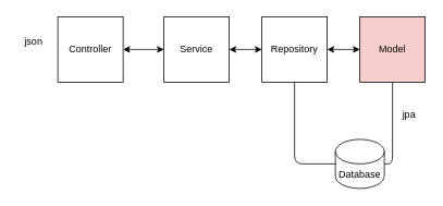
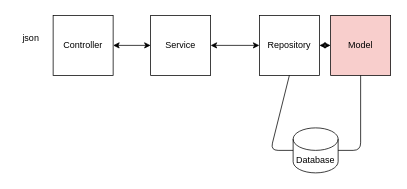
  <mxCell id="0" />
  <mxCell id="1" parent="0" />
  <mxCell id="2" value="Controller" style="whiteSpace=wrap;html=1;aspect=fixed;" vertex="1" parent="1"><mxGeometry x="70" y="20" width="80" height="80" as="geometry" /></mxCell>
  <mxCell id="3" value="Service" style="whiteSpace=wrap;html=1;aspect=fixed;" vertex="1" parent="1"><mxGeometry x="200" y="20" width="80" height="80" as="geometry" /></mxCell>
- <mxCell id="4" value="Repository" style="whiteSpace=wrap;html=1;aspect=fixed;" vertex="1" parent="1"><mxGeometry x="320" y="20" width="80" height="80" as="geometry" /></mxCell>
+ <mxCell id="4" value="Repository" style="whiteSpace=wrap;html=1;aspect=fixed;" vertex="1" parent="1"><mxGeometry x="345" y="20" width="80" height="80" as="geometry" /></mxCell>
  <mxCell id="5" value="Model" style="whiteSpace=wrap;html=1;aspect=fixed;fillColor=#f8cecc;" vertex="1" parent="1"><mxGeometry x="440" y="20" width="80" height="80" as="geometry" /></mxCell>
- <mxCell id="6" value="Database" style="shape=cylinder3;whiteSpace=wrap;html=1;boundedLbl=1;backgroundOutline=1;size=15;" vertex="1" parent="1"><mxGeometry x="410" y="170" width="60" height="60" as="geometry" /></mxCell>
+ <mxCell id="6" value="Database" style="shape=cylinder3;whiteSpace=wrap;html=1;boundedLbl=1;backgroundOutline=1;size=15;" vertex="1" parent="1"><mxGeometry x="390" y="170" width="60" height="60" as="geometry" /></mxCell>
  <mxCell id="7" value="" style="endArrow=none;html=1;entryX=0.5;entryY=1;entryDx=0;entryDy=0;exitX=0;exitY=0.5;exitDx=0;exitDy=0;exitPerimeter=0;" edge="1" parent="1" source="6" target="4"><mxGeometry width="50" height="50" relative="1" as="geometry"><mxPoint x="270" y="230" as="sourcePoint" /><mxPoint x="320" y="180" as="targetPoint" /><Array as="points"><mxPoint x="360" y="200" /></Array></mxGeometry></mxCell>
  <mxCell id="8" value="" style="endArrow=none;html=1;entryX=0.5;entryY=1;entryDx=0;entryDy=0;exitX=1;exitY=0.5;exitDx=0;exitDy=0;exitPerimeter=0;" edge="1" parent="1" source="6" target="5"><mxGeometry width="50" height="50" relative="1" as="geometry"><mxPoint x="270" y="230" as="sourcePoint" /><mxPoint x="320" y="180" as="targetPoint" /><Array as="points"><mxPoint x="480" y="200" /></Array></mxGeometry></mxCell>
  <mxCell id="9" value="" style="endArrow=classic;startArrow=classic;html=1;exitX=1;exitY=0.5;exitDx=0;exitDy=0;entryX=0;entryY=0.5;entryDx=0;entryDy=0;" edge="1" parent="1" source="2" target="3"><mxGeometry width="50" height="50" relative="1" as="geometry"><mxPoint x="270" y="230" as="sourcePoint" /><mxPoint x="320" y="180" as="targetPoint" /></mxGeometry></mxCell>
  <mxCell id="10" value="" style="endArrow=classic;startArrow=classic;html=1;exitX=1;exitY=0.5;exitDx=0;exitDy=0;entryX=0;entryY=0.5;entryDx=0;entryDy=0;" edge="1" parent="1" source="3" target="4"><mxGeometry width="50" height="50" relative="1" as="geometry"><mxPoint x="270" y="230" as="sourcePoint" /><mxPoint x="320" y="180" as="targetPoint" /></mxGeometry></mxCell>
  <mxCell id="11" value="" style="endArrow=classic;startArrow=classic;html=1;exitX=1;exitY=0.5;exitDx=0;exitDy=0;entryX=0;entryY=0.5;entryDx=0;entryDy=0;" edge="1" parent="1" source="4" target="5"><mxGeometry width="50" height="50" relative="1" as="geometry"><mxPoint x="270" y="230" as="sourcePoint" /><mxPoint x="320" y="180" as="targetPoint" /></mxGeometry></mxCell>
  <mxCell id="12" value="json" style="text;html=1;align=center;verticalAlign=middle;resizable=0;points=[];autosize=1;strokeColor=none;" vertex="1" parent="1"><mxGeometry x="20" y="40" width="40" height="20" as="geometry" /></mxCell>
- <mxCell id="13" value="jpa" style="text;html=1;align=center;verticalAlign=middle;resizable=0;points=[];autosize=1;strokeColor=none;" vertex="1" parent="1"><mxGeometry x="485" y="130" width="30" height="20" as="geometry" /></mxCell>
